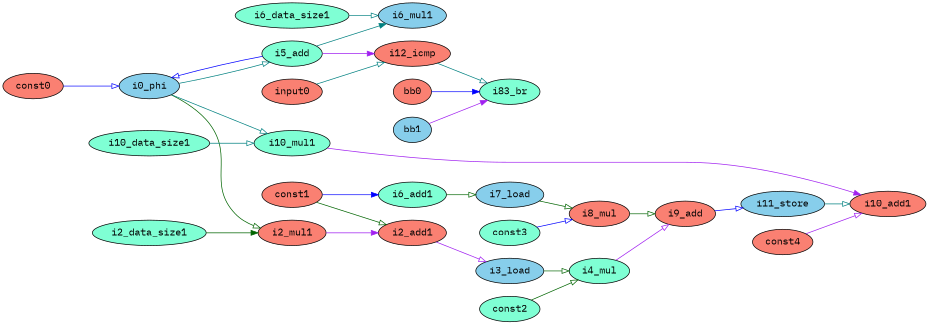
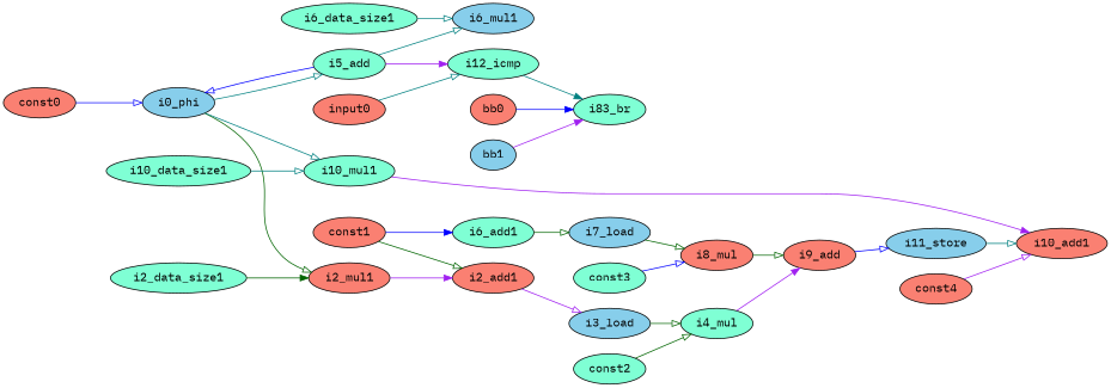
  digraph {
    fontname="IBM Plex Mono"
    rankdir=LR
    node [fillcolor=aquamarine fontname="IBM Plex Mono" opcode=const style=filled]
    edge [arrowhead=onormal color=teal fontname="IBM Plex Mono" operand=any2input]
    const0 [constVal=1 fillcolor=salmon]
    i0_phi [fillcolor=skyblue opcode=phi]
    i5_add [opcode=add]
    i2_mul1 [fillcolor=salmon opcode=mul]
    i10_mul1 [opcode=mul]
    i6_mul1 [fillcolor=skyblue opcode=mul]
-   i12_icmp [fillcolor=salmon opcode=icmp]
+   i12_icmp [opcode=icmp]
    i2_add1 [fillcolor=salmon opcode=add]
    i10_add1 [fillcolor=salmon opcode=add]
    const1 [constVal=2560 fillcolor=salmon]
    i6_add1 [opcode=add]
    i3_load [fillcolor=skyblue opcode=load]
    i7_load [fillcolor=skyblue opcode=load]
    i2_data_size1 [constVal=4]
    i4_mul [opcode=mul]
    i9_add [fillcolor=salmon opcode=add]
    const2 [constVal=10]
    i11_store [fillcolor=skyblue opcode=store]
    n19 [label=i83_br opcode=br]
    i6_data_size1 [constVal=4]
    i8_mul [fillcolor=salmon opcode=mul]
    const3 [constVal=20]
    const4 [constVal=2816 fillcolor=salmon]
    i10_data_size1 [constVal=4]
    input0 [fillcolor=salmon opcode=input]
    bb0 [fillcolor=salmon opcode=input]
    bb1 [fillcolor=skyblue opcode=input]
    const0 -> i0_phi [color=blue operand=LHS]
    i0_phi -> i5_add
    i0_phi -> i2_mul1 [color=darkgreen]
    i0_phi -> i10_mul1
    i5_add -> i0_phi [color=blue operand=RHS]
-   i5_add -> i6_mul1 [arrowhead=normal]
+   i5_add -> i6_mul1
    i5_add -> i12_icmp [arrowhead=normal color=purple operand=LHS]
    i2_mul1 -> i2_add1 [arrowhead=normal color=purple]
    i10_mul1 -> i10_add1 [arrowhead=normal color=purple]
-   i12_icmp -> n19 [operand=branch_cond]
+   i12_icmp -> n19 [arrowhead=normal operand=branch_cond]
    i2_add1 -> i3_load [color=purple operand=addr]
    const1 -> i2_add1 [color=darkgreen]
    const1 -> i6_add1 [arrowhead=normal color=blue]
    i6_add1 -> i7_load [color=darkgreen operand=addr]
    i3_load -> i4_mul [color=darkgreen]
    i7_load -> i8_mul [color=darkgreen]
    i2_data_size1 -> i2_mul1 [arrowhead=normal color=darkgreen]
-   i4_mul -> i9_add [color=purple]
+   i4_mul -> i9_add [arrowhead=normal color=purple]
    i9_add -> i11_store [color=blue operand=data]
    const2 -> i4_mul [color=darkgreen]
    i11_store -> i10_add1 [operand=addr]
    i6_data_size1 -> i6_mul1
    i8_mul -> i9_add [color=darkgreen]
    const3 -> i8_mul [color=blue]
    const4 -> i10_add1 [color=purple]
    i10_data_size1 -> i10_mul1
    input0 -> i12_icmp [operand=RHS]
    bb0 -> n19 [arrowhead=normal color=blue operand=branch_true]
    bb1 -> n19 [arrowhead=normal color=purple operand=branch_false]
  }
